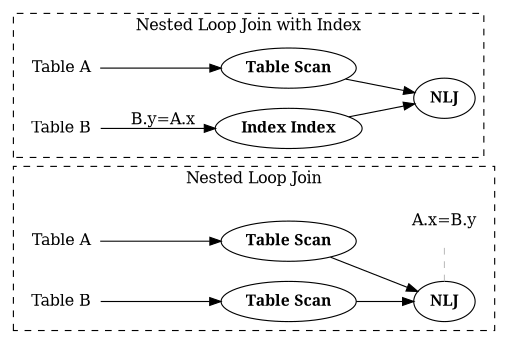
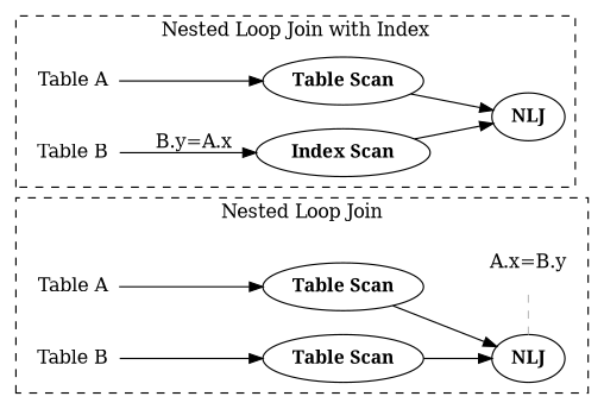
  digraph {
    rankdir=LR
    node [fontname=bold]
    n1 [label=NLJ]
    n2 [label="A.x=B.y" shape=none fontname=""]
    n3 [label="Table Scan"]
    n4 [label="Table A" shape=none fontname=""]
    n5 [label="Table Scan"]
    n6 [label="Table B" shape=none fontname=""]
    n7 [label=NLJ]
    n8 [label="Table Scan"]
    n9 [label="Table A" shape=none fontname=""]
-   n10 [label="Index Index"]
+   n10 [label="Index Scan"]
    n11 [label="Table B" shape=none fontname=""]
    subgraph cluster_1 {
      label="Nested Loop Join"
      style=dashed
      n3
      n4
      n5
      n6
      subgraph sub_2 {
        label="Nested Loop Join"
        rank=same
        style=dashed
        n1
        n2
      }
    }
    subgraph cluster_3 {
      label="Nested Loop Join with Index"
      style=dashed
      n7
      n8
      n9
      n10
      n11
    }
    n1 -> n2 [arrowhead=none color=gray style=dashed]
    n3 -> n1
    n4 -> n3
    n5 -> n1
    n6 -> n5
    n8 -> n7
    n9 -> n8
    n10 -> n7
    n11 -> n10 [label="  B.y=A.x"]
  }
